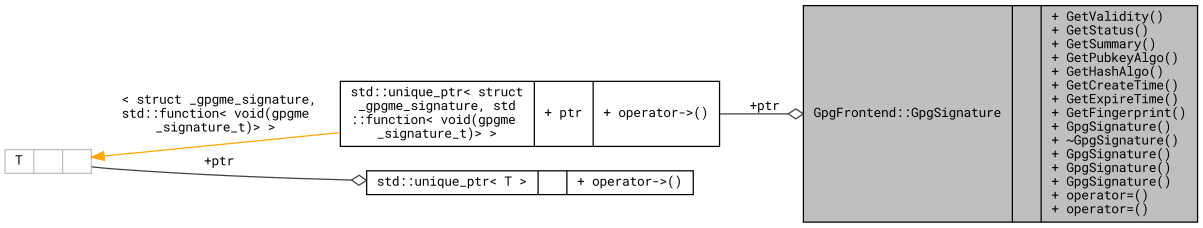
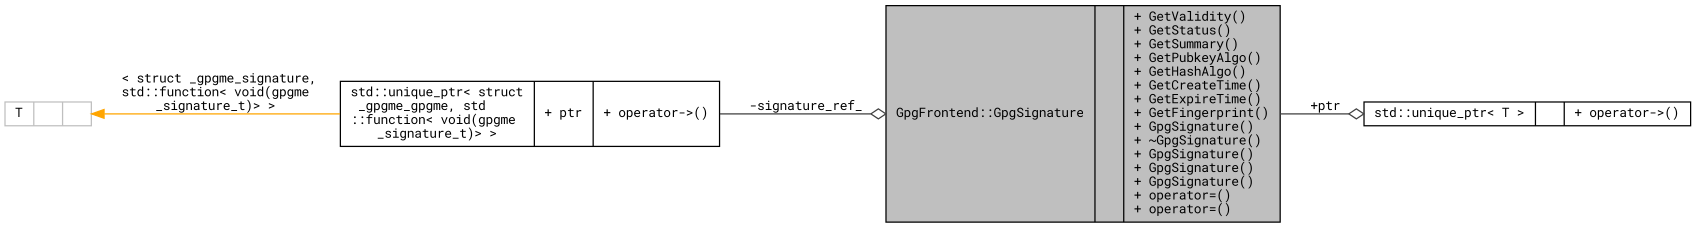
  digraph {
    fontname="Roboto Mono"
    rankdir=LR
    node [color=black fillcolor=white fontname="Roboto Mono" fontsize=10 shape=record style=filled]
    edge [arrowhead=odiamond color=grey25 fontname="Roboto Mono" fontsize=10 labelfontname=Helvetica labelfontsize=10 style=solid]
    n1 [fillcolor=grey75 fontcolor=black height=0.2 label="{GpgFrontend::GpgSignature\n||+ GetValidity()\l+ GetStatus()\l+ GetSummary()\l+ GetPubkeyAlgo()\l+ GetHashAlgo()\l+ GetCreateTime()\l+ GetExpireTime()\l+ GetFingerprint()\l+ GpgSignature()\l+ ~GpgSignature()\l+ GpgSignature()\l+ GpgSignature()\l+ GpgSignature()\l+ operator=()\l+ operator=()\l}" width=0.4]
-   n2 [height=0.2 label="{std::unique_ptr\< struct\l _gpgme_signature, std\l::function\< void(gpgme\l_signature_t)\> \>\n|+ ptr\l|+ operator-\>()\l}" width=0.4]
+   n2 [height=0.2 label="{std::unique_ptr\< struct\l _gpgme_gpgme, std\l::function\< void(gpgme\l_signature_t)\> \>\n|+ ptr\l|+ operator-\>()\l}" width=0.4]
    n3 [height=0.2 label="{std::unique_ptr\< T \>\n||+ operator-\>()\l}" width=0.4]
    n4 [color=grey75 height=0.2 label="{T\n||}" width=0.4]
-   n2 -> n1 [label=" +ptr"]
+   n2 -> n1 [label=" -signature_ref_"]
    n4 -> n2 [color=orange dir=back label=" \< struct _gpgme_signature,\l std::function\< void(gpgme\l_signature_t)\> \>" arrowhead=""]
-   n4 -> n3 [label=" +ptr"]
+   n1 -> n3 [label=" +ptr"]
  }
